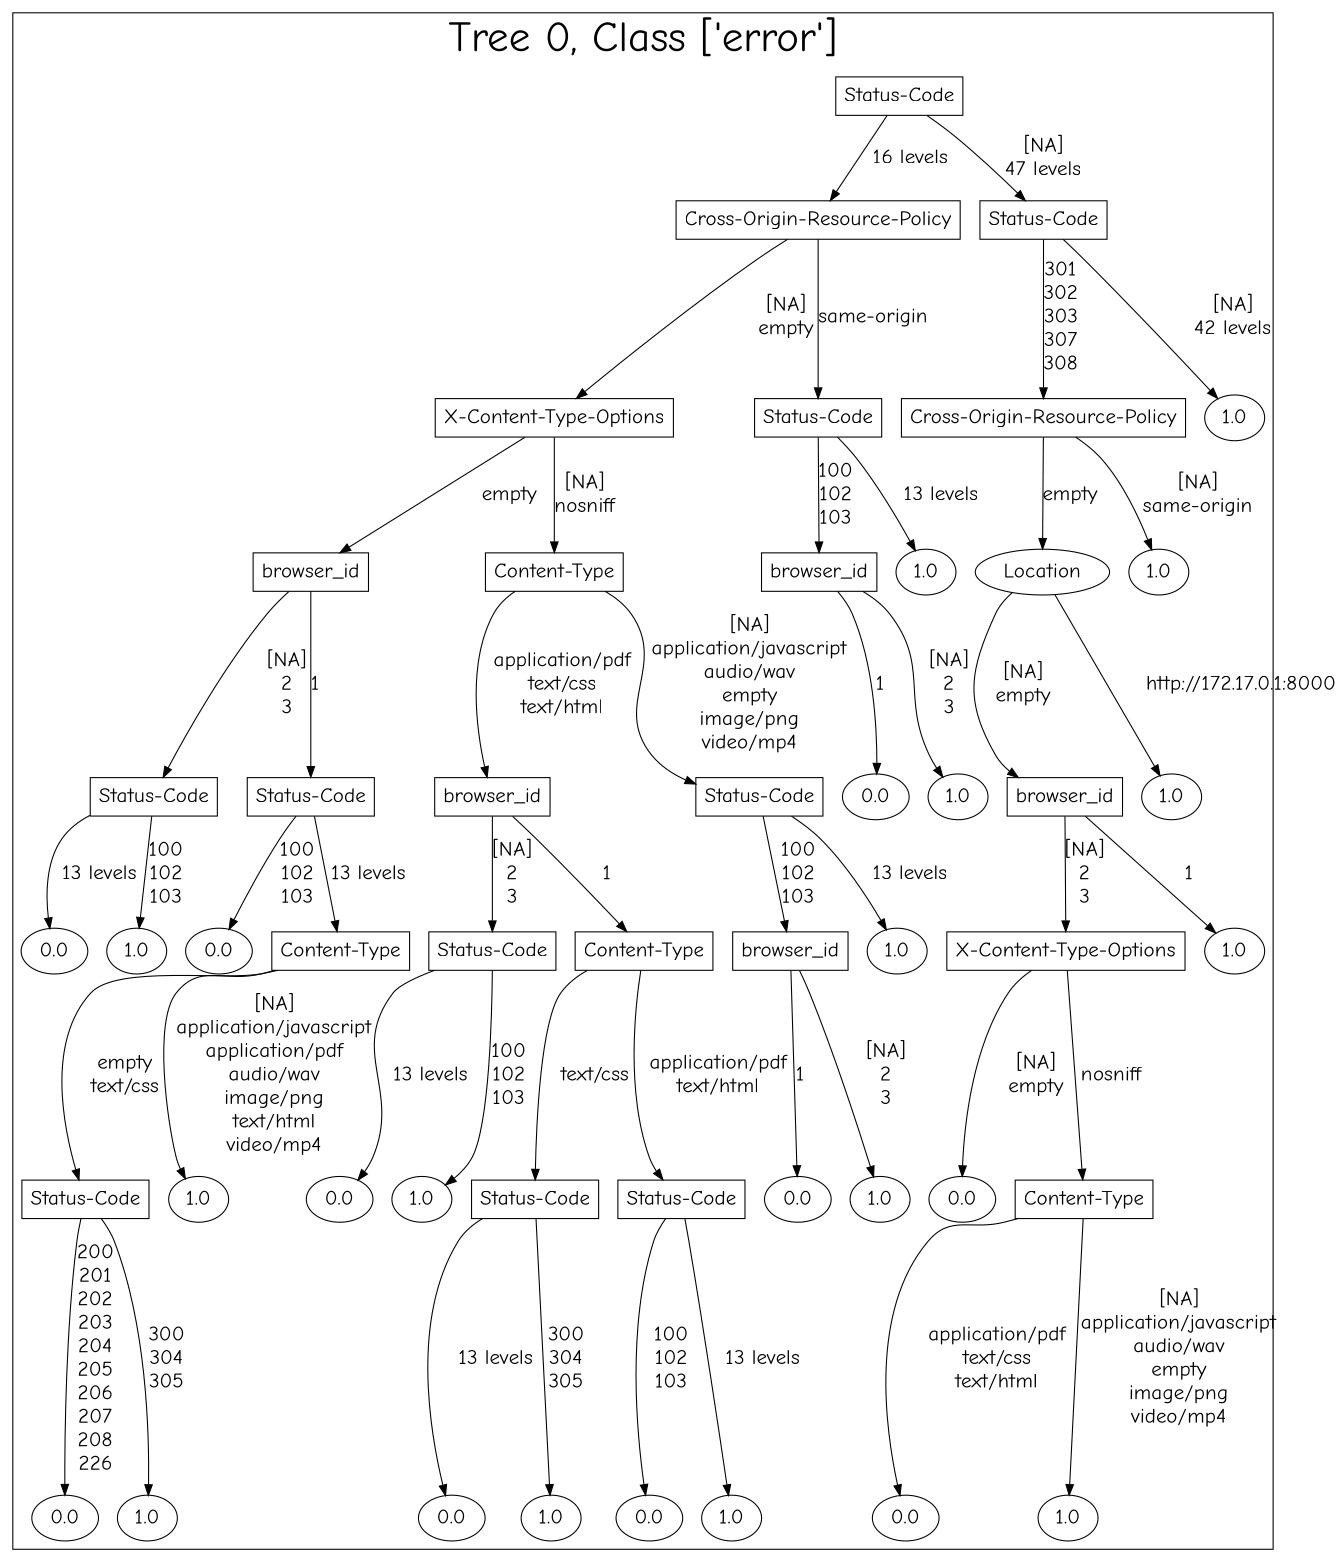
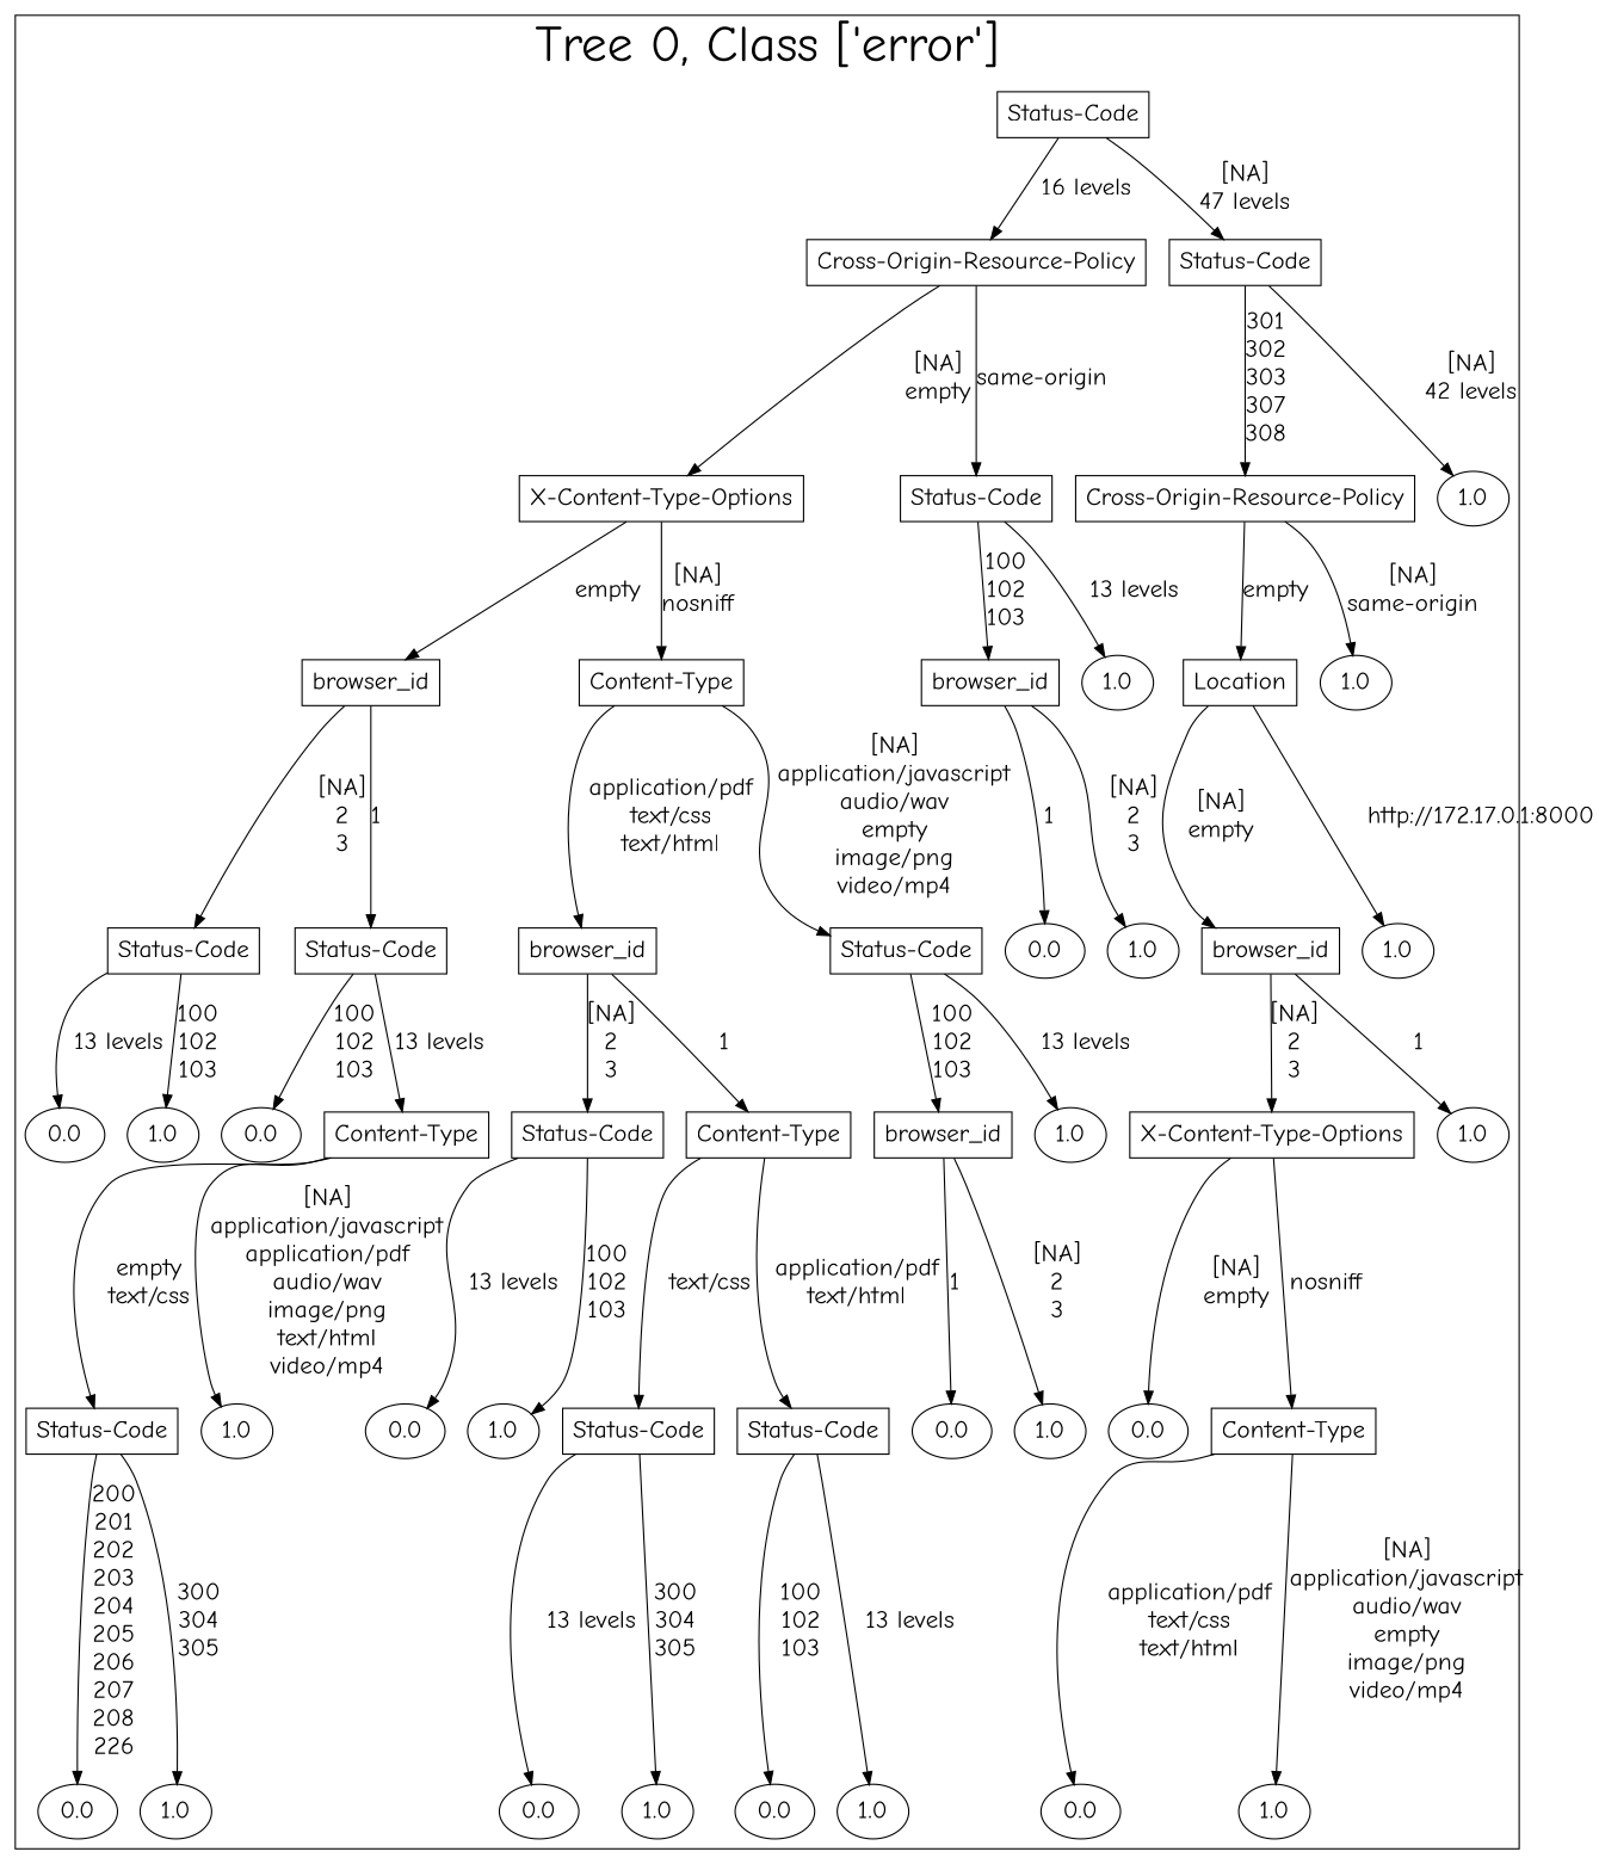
  digraph {
    fontname="Comic Neue"
    node [fontsize=20 fontname="Comic Neue"]
    edge [fontsize=20 fontname="Comic Neue"]
    n1 [label="Status-Code" shape=box]
    n2 [label="Cross-Origin-Resource-Policy" shape=box]
    n3 [label="Status-Code" shape=box]
    n4 [label="X-Content-Type-Options" shape=box]
    n5 [label="Status-Code" shape=box]
    n6 [label="Cross-Origin-Resource-Policy" shape=box]
    n7 [label=1.0]
    n8 [label=browser_id shape=box]
    n9 [label="Content-Type" shape=box]
    n10 [label=browser_id shape=box]
    n11 [label=1.0]
-   n12 [label=Location shape=ellipse]
+   n12 [label=Location shape=box]
    n13 [label=1.0]
    n14 [label="Status-Code" shape=box]
    n15 [label="Status-Code" shape=box]
    n16 [label=browser_id shape=box]
    n17 [label="Status-Code" shape=box]
    n18 [label=0.0]
    n19 [label=1.0]
    n20 [label=browser_id shape=box]
    n21 [label=1.0]
    n22 [label=0.0]
    n23 [label=1.0]
    n24 [label=0.0]
    n25 [label="Content-Type" shape=box]
    n26 [label="Status-Code" shape=box]
    n27 [label="Content-Type" shape=box]
    n28 [label=browser_id shape=box]
    n29 [label=1.0]
    n30 [label="X-Content-Type-Options" shape=box]
    n31 [label=1.0]
    n32 [label="Status-Code" shape=box]
    n33 [label=1.0]
    n34 [label=0.0]
    n35 [label=1.0]
    n36 [label="Status-Code" shape=box]
    n37 [label="Status-Code" shape=box]
    n38 [label=0.0]
    n39 [label=1.0]
    n40 [label=0.0]
    n41 [label="Content-Type" shape=box]
    n42 [label=0.0]
    n43 [label=1.0]
    n44 [label=0.0]
    n45 [label=1.0]
    n46 [label=0.0]
    n47 [label=1.0]
    n48 [label=0.0]
    n49 [label=1.0]
    subgraph cluster_1 {
      fontsize=40
      label="Tree 0, Class ['error']"
      subgraph sub_2 {
        fontsize=40
        label="Tree 0, Class ['error']"
        n1
      }
      subgraph sub_3 {
        fontsize=40
        label="Tree 0, Class ['error']"
        n2
        n3
      }
      subgraph sub_4 {
        fontsize=40
        label="Tree 0, Class ['error']"
        n4
        n5
        n6
        n7
      }
      subgraph sub_5 {
        fontsize=40
        label="Tree 0, Class ['error']"
        n8
        n9
        n10
        n11
        n12
        n13
      }
      subgraph sub_6 {
        fontsize=40
        label="Tree 0, Class ['error']"
        n14
        n15
        n16
        n17
        n18
        n19
        n20
        n21
      }
      subgraph sub_7 {
        fontsize=40
        label="Tree 0, Class ['error']"
        n22
        n23
        n24
        n25
        n26
        n27
        n28
        n29
        n30
        n31
      }
      subgraph sub_8 {
        fontsize=40
        label="Tree 0, Class ['error']"
        n32
        n33
        n34
        n35
        n36
        n37
        n38
        n39
        n40
        n41
      }
      subgraph sub_9 {
        fontsize=40
        label="Tree 0, Class ['error']"
        n42
        n43
        n44
        n45
        n46
        n47
        n48
        n49
      }
    }
    n1 -> n2 [label="16 levels\n"]
    n1 -> n3 [label="[NA]\n47 levels\n"]
    n2 -> n4 [label="[NA]\nempty\n"]
    n2 -> n5 [label="same-origin\n"]
    n3 -> n6 [label="301\n302\n303\n307\n308\n"]
    n3 -> n7 [label="[NA]\n42 levels\n"]
    n4 -> n8 [label="empty\n"]
    n4 -> n9 [label="[NA]\nnosniff\n"]
    n5 -> n10 [label="100\n102\n103\n"]
    n5 -> n11 [label="13 levels\n"]
    n6 -> n12 [label="empty\n"]
    n6 -> n13 [label="[NA]\nsame-origin\n"]
    n8 -> n14 [label="[NA]\n2\n3\n"]
    n8 -> n15 [label="1\n"]
    n9 -> n16 [label="application/pdf\ntext/css\ntext/html\n"]
    n9 -> n17 [label="[NA]\napplication/javascript\naudio/wav\nempty\nimage/png\nvideo/mp4\n"]
    n10 -> n18 [label="1\n"]
    n10 -> n19 [label="[NA]\n2\n3\n"]
    n12 -> n20 [label="[NA]\nempty\n"]
    n12 -> n21 [label="http://172.17.0.1:8000\n"]
    n14 -> n22 [label="13 levels\n"]
    n14 -> n23 [label="100\n102\n103\n"]
    n15 -> n24 [label="100\n102\n103\n"]
    n15 -> n25 [label="13 levels\n"]
    n16 -> n26 [label="[NA]\n2\n3\n"]
    n16 -> n27 [label="1\n"]
    n17 -> n28 [label="100\n102\n103\n"]
    n17 -> n29 [label="13 levels\n"]
    n20 -> n30 [label="[NA]\n2\n3\n"]
    n20 -> n31 [label="1\n"]
    n25 -> n32 [label="empty\ntext/css\n"]
    n25 -> n33 [label="[NA]\napplication/javascript\napplication/pdf\naudio/wav\nimage/png\ntext/html\nvideo/mp4\n"]
    n26 -> n34 [label="13 levels\n"]
    n26 -> n35 [label="100\n102\n103\n"]
    n27 -> n36 [label="text/css\n"]
    n27 -> n37 [label="application/pdf\ntext/html\n"]
    n28 -> n38 [label="1\n"]
    n28 -> n39 [label="[NA]\n2\n3\n"]
    n30 -> n40 [label="[NA]\nempty\n"]
    n30 -> n41 [label="nosniff\n"]
    n32 -> n42 [label="200\n201\n202\n203\n204\n205\n206\n207\n208\n226\n"]
    n32 -> n43 [label="300\n304\n305\n"]
    n36 -> n44 [label="13 levels\n"]
    n36 -> n45 [label="300\n304\n305\n"]
    n37 -> n46 [label="100\n102\n103\n"]
    n37 -> n47 [label="13 levels\n"]
    n41 -> n48 [label="application/pdf\ntext/css\ntext/html\n"]
    n41 -> n49 [label="[NA]\napplication/javascript\naudio/wav\nempty\nimage/png\nvideo/mp4\n"]
  }
